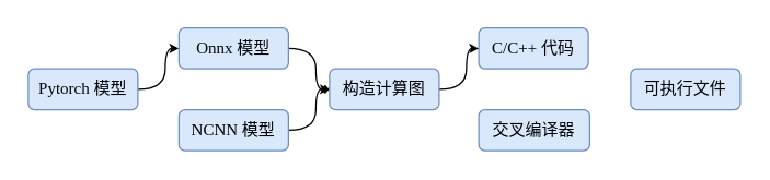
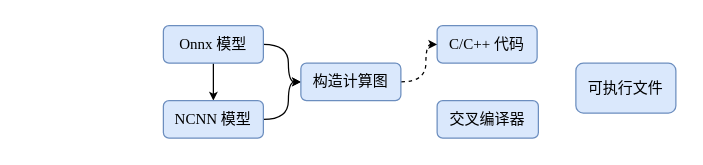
  <mxCell id="0" />
  <mxCell id="1" parent="0" />
- <mxCell id="2" style="edgeStyle=orthogonalEdgeStyle;rounded=0;orthogonalLoop=1;jettySize=auto;html=1;exitX=1;exitY=0.5;exitDx=0;exitDy=0;entryX=0;entryY=0.5;entryDx=0;entryDy=0;fontFamily=Times New Roman;startSize=4;endSize=4;curved=1;" parent="1" source="3" target="6" edge="1"><mxGeometry relative="1" as="geometry" /></mxCell>
- <mxCell id="3" value="Pytorch 模型" style="rounded=1;whiteSpace=wrap;html=1;fillColor=#dae8fc;strokeColor=#6c8ebf;fontFamily=Times New Roman;" parent="1" vertex="1"><mxGeometry x="20" y="50" width="80" height="30" as="geometry" /></mxCell>
+ <mxCell id="4" style="edgeStyle=orthogonalEdgeStyle;rounded=0;orthogonalLoop=1;jettySize=auto;html=1;exitX=0.5;exitY=1;exitDx=0;exitDy=0;entryX=0.5;entryY=0;entryDx=0;entryDy=0;fontFamily=Times New Roman;startSize=4;endSize=4;curved=1;" parent="1" source="6" target="8" edge="1"><mxGeometry relative="1" as="geometry" /></mxCell>
  <mxCell id="5" style="edgeStyle=orthogonalEdgeStyle;curved=1;rounded=0;orthogonalLoop=1;jettySize=auto;html=1;exitX=1;exitY=0.5;exitDx=0;exitDy=0;entryX=0;entryY=0.5;entryDx=0;entryDy=0;fontFamily=Times New Roman;fontSize=16;fontColor=default;startSize=4;endSize=4;" edge="1" parent="1" source="6" target="13"><mxGeometry relative="1" as="geometry" /></mxCell>
  <mxCell id="6" value="Onnx 模型" style="rounded=1;whiteSpace=wrap;html=1;fillColor=#dae8fc;strokeColor=#6c8ebf;fontFamily=Times New Roman;" parent="1" vertex="1"><mxGeometry x="130" y="20" width="80" height="30" as="geometry" /></mxCell>
- <mxCell id="7" style="edgeStyle=orthogonalEdgeStyle;rounded=0;orthogonalLoop=1;jettySize=auto;html=1;exitX=1;exitY=0.5;exitDx=0;exitDy=0;entryX=0;entryY=0.5;entryDx=0;entryDy=0;fontFamily=Times New Roman;startSize=4;endSize=4;curved=1;endArrow=diamond;" parent="1" source="8" target="13" edge="1"><mxGeometry relative="1" as="geometry" /></mxCell>
+ <mxCell id="7" style="edgeStyle=orthogonalEdgeStyle;rounded=0;orthogonalLoop=1;jettySize=auto;html=1;exitX=1;exitY=0.5;exitDx=0;exitDy=0;entryX=0;entryY=0.5;entryDx=0;entryDy=0;fontFamily=Times New Roman;startSize=4;endSize=4;curved=1;" parent="1" source="8" target="13" edge="1"><mxGeometry relative="1" as="geometry" /></mxCell>
  <mxCell id="8" value="NCNN 模型" style="rounded=1;whiteSpace=wrap;html=1;fillColor=#dae8fc;strokeColor=#6c8ebf;fontFamily=Times New Roman;" parent="1" vertex="1"><mxGeometry x="130" y="80" width="80" height="30" as="geometry" /></mxCell>
  <mxCell id="9" value="C/C++ 代码" style="rounded=1;whiteSpace=wrap;html=1;fillColor=#dae8fc;strokeColor=#6c8ebf;fontFamily=Times New Roman;" parent="1" vertex="1"><mxGeometry x="349" y="20" width="80" height="30" as="geometry" /></mxCell>
- <mxCell id="10" value="可执行文件" style="rounded=1;whiteSpace=wrap;html=1;fillColor=#dae8fc;strokeColor=#6c8ebf;fontFamily=Times New Roman;" parent="1" vertex="1"><mxGeometry x="460" y="50" width="80" height="30" as="geometry" /></mxCell>
+ <mxCell id="10" value="可执行文件" style="rounded=1;whiteSpace=wrap;html=1;fillColor=#dae8fc;strokeColor=#6c8ebf;fontFamily=Times New Roman;" parent="1" vertex="1"><mxGeometry x="460" y="50" width="80" height="40" as="geometry" /></mxCell>
  <mxCell id="11" value="交叉编译器" style="rounded=1;whiteSpace=wrap;html=1;fillColor=#dae8fc;strokeColor=#6c8ebf;fontFamily=Times New Roman;" parent="1" vertex="1"><mxGeometry x="349" y="80" width="81" height="30" as="geometry" /></mxCell>
- <mxCell id="12" style="edgeStyle=orthogonalEdgeStyle;rounded=0;orthogonalLoop=1;jettySize=auto;html=1;exitX=1;exitY=0.5;exitDx=0;exitDy=0;entryX=0;entryY=0.5;entryDx=0;entryDy=0;fontFamily=Times New Roman;startSize=4;endSize=4;curved=1;" parent="1" source="13" target="9" edge="1"><mxGeometry relative="1" as="geometry" /></mxCell>
+ <mxCell id="12" style="edgeStyle=orthogonalEdgeStyle;rounded=0;orthogonalLoop=1;jettySize=auto;html=1;exitX=1;exitY=0.5;exitDx=0;exitDy=0;entryX=0;entryY=0.5;entryDx=0;entryDy=0;fontFamily=Times New Roman;startSize=4;endSize=4;curved=1;dashed=1;" parent="1" source="13" target="9" edge="1"><mxGeometry relative="1" as="geometry" /></mxCell>
  <mxCell id="13" value="构造计算图" style="rounded=1;whiteSpace=wrap;html=1;fillColor=#dae8fc;strokeColor=#6c8ebf;fontFamily=Times New Roman;" parent="1" vertex="1"><mxGeometry x="240" y="50" width="80" height="30" as="geometry" /></mxCell>
